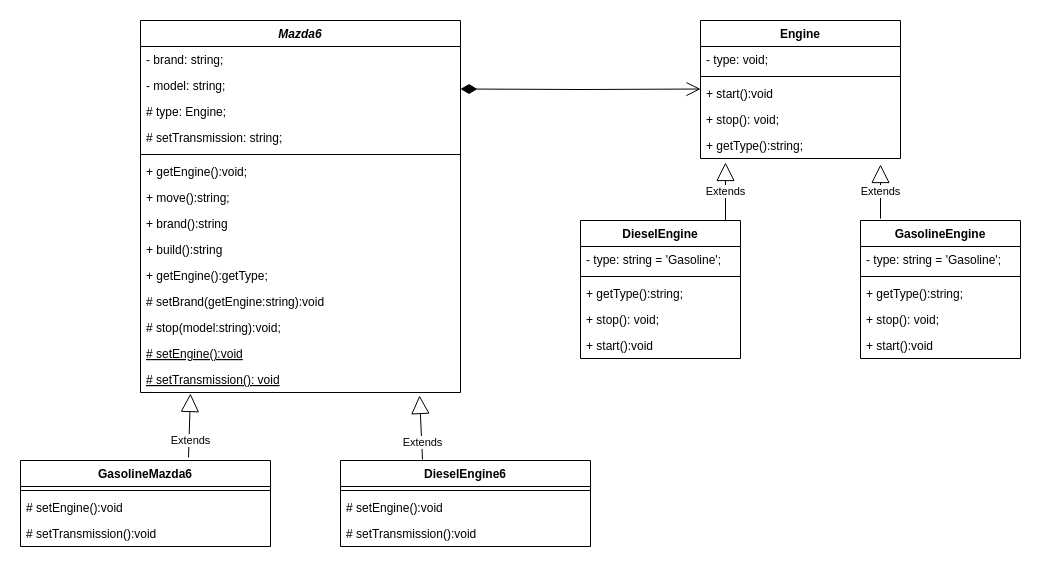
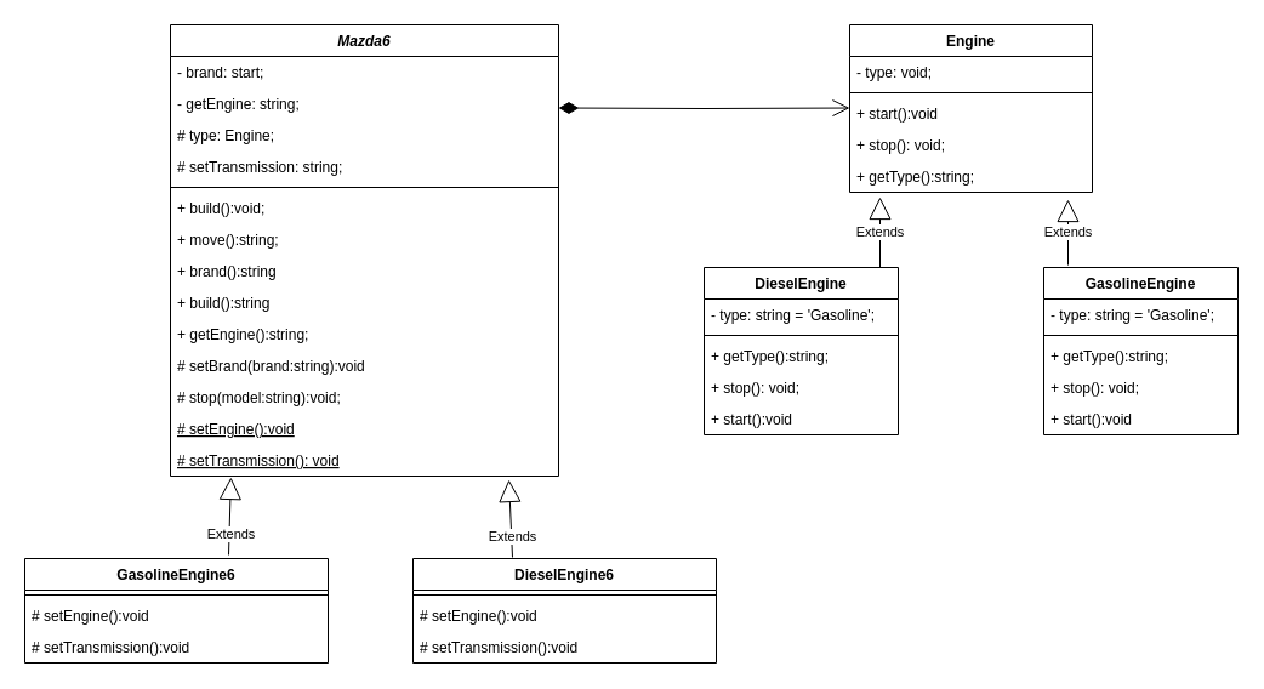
  <mxCell id="0" />
  <mxCell id="1" parent="0" />
  <mxCell id="2" value="Mazda6" style="swimlane;fontStyle=3;align=center;verticalAlign=top;childLayout=stackLayout;horizontal=1;startSize=26;horizontalStack=0;resizeParent=1;resizeParentMax=0;resizeLast=0;collapsible=1;marginBottom=0;" vertex="1" parent="1"><mxGeometry x="140" y="20" width="320" height="372" as="geometry" /></mxCell>
- <mxCell id="3" value="- brand: string;" style="text;strokeColor=none;fillColor=none;align=left;verticalAlign=top;spacingLeft=4;spacingRight=4;overflow=hidden;rotatable=0;points=[[0,0.5],[1,0.5]];portConstraint=eastwest;" vertex="1" parent="2"><mxGeometry y="26" width="320" height="26" as="geometry" /></mxCell>
- <mxCell id="4" value="- model: string;" style="text;strokeColor=none;fillColor=none;align=left;verticalAlign=top;spacingLeft=4;spacingRight=4;overflow=hidden;rotatable=0;points=[[0,0.5],[1,0.5]];portConstraint=eastwest;" vertex="1" parent="2"><mxGeometry y="52" width="320" height="26" as="geometry" /></mxCell>
+ <mxCell id="3" value="- brand: start;" style="text;strokeColor=none;fillColor=none;align=left;verticalAlign=top;spacingLeft=4;spacingRight=4;overflow=hidden;rotatable=0;points=[[0,0.5],[1,0.5]];portConstraint=eastwest;" vertex="1" parent="2"><mxGeometry y="26" width="320" height="26" as="geometry" /></mxCell>
+ <mxCell id="4" value="- getEngine: string;" style="text;strokeColor=none;fillColor=none;align=left;verticalAlign=top;spacingLeft=4;spacingRight=4;overflow=hidden;rotatable=0;points=[[0,0.5],[1,0.5]];portConstraint=eastwest;" vertex="1" parent="2"><mxGeometry y="52" width="320" height="26" as="geometry" /></mxCell>
  <mxCell id="5" value="# type: Engine;" style="text;strokeColor=none;fillColor=none;align=left;verticalAlign=top;spacingLeft=4;spacingRight=4;overflow=hidden;rotatable=0;points=[[0,0.5],[1,0.5]];portConstraint=eastwest;" vertex="1" parent="2"><mxGeometry y="78" width="320" height="26" as="geometry" /></mxCell>
  <mxCell id="6" value="# setTransmission: string;" style="text;strokeColor=none;fillColor=none;align=left;verticalAlign=top;spacingLeft=4;spacingRight=4;overflow=hidden;rotatable=0;points=[[0,0.5],[1,0.5]];portConstraint=eastwest;" vertex="1" parent="2"><mxGeometry y="104" width="320" height="26" as="geometry" /></mxCell>
  <mxCell id="7" value="" style="line;strokeWidth=1;fillColor=none;align=left;verticalAlign=middle;spacingTop=-1;spacingLeft=3;spacingRight=3;rotatable=0;labelPosition=right;points=[];portConstraint=eastwest;strokeColor=inherit;" vertex="1" parent="2"><mxGeometry y="130" width="320" height="8" as="geometry" /></mxCell>
- <mxCell id="8" value="+ getEngine():void;" style="text;strokeColor=none;fillColor=none;align=left;verticalAlign=top;spacingLeft=4;spacingRight=4;overflow=hidden;rotatable=0;points=[[0,0.5],[1,0.5]];portConstraint=eastwest;" vertex="1" parent="2"><mxGeometry y="138" width="320" height="26" as="geometry" /></mxCell>
+ <mxCell id="8" value="+ build():void;" style="text;strokeColor=none;fillColor=none;align=left;verticalAlign=top;spacingLeft=4;spacingRight=4;overflow=hidden;rotatable=0;points=[[0,0.5],[1,0.5]];portConstraint=eastwest;" vertex="1" parent="2"><mxGeometry y="138" width="320" height="26" as="geometry" /></mxCell>
  <mxCell id="9" value="+ move():string;" style="text;strokeColor=none;fillColor=none;align=left;verticalAlign=top;spacingLeft=4;spacingRight=4;overflow=hidden;rotatable=0;points=[[0,0.5],[1,0.5]];portConstraint=eastwest;" vertex="1" parent="2"><mxGeometry y="164" width="320" height="26" as="geometry" /></mxCell>
  <mxCell id="10" value="+ brand():string" style="text;strokeColor=none;fillColor=none;align=left;verticalAlign=top;spacingLeft=4;spacingRight=4;overflow=hidden;rotatable=0;points=[[0,0.5],[1,0.5]];portConstraint=eastwest;" vertex="1" parent="2"><mxGeometry y="190" width="320" height="26" as="geometry" /></mxCell>
  <mxCell id="11" value="+ build():string" style="text;strokeColor=none;fillColor=none;align=left;verticalAlign=top;spacingLeft=4;spacingRight=4;overflow=hidden;rotatable=0;points=[[0,0.5],[1,0.5]];portConstraint=eastwest;" vertex="1" parent="2"><mxGeometry y="216" width="320" height="26" as="geometry" /></mxCell>
- <mxCell id="12" value="+ getEngine():getType;" style="text;strokeColor=none;fillColor=none;align=left;verticalAlign=top;spacingLeft=4;spacingRight=4;overflow=hidden;rotatable=0;points=[[0,0.5],[1,0.5]];portConstraint=eastwest;" vertex="1" parent="2"><mxGeometry y="242" width="320" height="26" as="geometry" /></mxCell>
- <mxCell id="13" value="# setBrand(getEngine:string):void" style="text;strokeColor=none;fillColor=none;align=left;verticalAlign=top;spacingLeft=4;spacingRight=4;overflow=hidden;rotatable=0;points=[[0,0.5],[1,0.5]];portConstraint=eastwest;" vertex="1" parent="2"><mxGeometry y="268" width="320" height="26" as="geometry" /></mxCell>
+ <mxCell id="12" value="+ getEngine():string;" style="text;strokeColor=none;fillColor=none;align=left;verticalAlign=top;spacingLeft=4;spacingRight=4;overflow=hidden;rotatable=0;points=[[0,0.5],[1,0.5]];portConstraint=eastwest;" vertex="1" parent="2"><mxGeometry y="242" width="320" height="26" as="geometry" /></mxCell>
+ <mxCell id="13" value="# setBrand(brand:string):void" style="text;strokeColor=none;fillColor=none;align=left;verticalAlign=top;spacingLeft=4;spacingRight=4;overflow=hidden;rotatable=0;points=[[0,0.5],[1,0.5]];portConstraint=eastwest;" vertex="1" parent="2"><mxGeometry y="268" width="320" height="26" as="geometry" /></mxCell>
  <mxCell id="14" value="# stop(model:string):void;" style="text;strokeColor=none;fillColor=none;align=left;verticalAlign=top;spacingLeft=4;spacingRight=4;overflow=hidden;rotatable=0;points=[[0,0.5],[1,0.5]];portConstraint=eastwest;" vertex="1" parent="2"><mxGeometry y="294" width="320" height="26" as="geometry" /></mxCell>
  <mxCell id="15" value="# setEngine():void" style="text;strokeColor=none;fillColor=none;align=left;verticalAlign=top;spacingLeft=4;spacingRight=4;overflow=hidden;rotatable=0;points=[[0,0.5],[1,0.5]];portConstraint=eastwest;fontStyle=4" vertex="1" parent="2"><mxGeometry y="320" width="320" height="26" as="geometry" /></mxCell>
  <mxCell id="16" value="# setTransmission(): void" style="text;strokeColor=none;fillColor=none;align=left;verticalAlign=top;spacingLeft=4;spacingRight=4;overflow=hidden;rotatable=0;points=[[0,0.5],[1,0.5]];portConstraint=eastwest;fontStyle=4" vertex="1" parent="2"><mxGeometry y="346" width="320" height="26" as="geometry" /></mxCell>
- <mxCell id="17" value="GasolineMazda6" style="swimlane;fontStyle=1;align=center;verticalAlign=top;childLayout=stackLayout;horizontal=1;startSize=26;horizontalStack=0;resizeParent=1;resizeParentMax=0;resizeLast=0;collapsible=1;marginBottom=0;" vertex="1" parent="1"><mxGeometry x="20" y="460" width="250" height="86" as="geometry" /></mxCell>
+ <mxCell id="17" value="GasolineEngine6" style="swimlane;fontStyle=1;align=center;verticalAlign=top;childLayout=stackLayout;horizontal=1;startSize=26;horizontalStack=0;resizeParent=1;resizeParentMax=0;resizeLast=0;collapsible=1;marginBottom=0;" vertex="1" parent="1"><mxGeometry x="20" y="460" width="250" height="86" as="geometry" /></mxCell>
  <mxCell id="18" value="" style="line;strokeWidth=1;fillColor=none;align=left;verticalAlign=middle;spacingTop=-1;spacingLeft=3;spacingRight=3;rotatable=0;labelPosition=right;points=[];portConstraint=eastwest;strokeColor=inherit;" vertex="1" parent="17"><mxGeometry y="26" width="250" height="8" as="geometry" /></mxCell>
  <mxCell id="19" value="# setEngine():void" style="text;strokeColor=none;fillColor=none;align=left;verticalAlign=top;spacingLeft=4;spacingRight=4;overflow=hidden;rotatable=0;points=[[0,0.5],[1,0.5]];portConstraint=eastwest;" vertex="1" parent="17"><mxGeometry y="34" width="250" height="26" as="geometry" /></mxCell>
  <mxCell id="20" value="# setTransmission():void" style="text;strokeColor=none;fillColor=none;align=left;verticalAlign=top;spacingLeft=4;spacingRight=4;overflow=hidden;rotatable=0;points=[[0,0.5],[1,0.5]];portConstraint=eastwest;" vertex="1" parent="17"><mxGeometry y="60" width="250" height="26" as="geometry" /></mxCell>
  <mxCell id="21" value="DieselEngine6" style="swimlane;fontStyle=1;align=center;verticalAlign=top;childLayout=stackLayout;horizontal=1;startSize=26;horizontalStack=0;resizeParent=1;resizeParentMax=0;resizeLast=0;collapsible=1;marginBottom=0;" vertex="1" parent="1"><mxGeometry x="340" y="460" width="250" height="86" as="geometry" /></mxCell>
  <mxCell id="22" value="" style="line;strokeWidth=1;fillColor=none;align=left;verticalAlign=middle;spacingTop=-1;spacingLeft=3;spacingRight=3;rotatable=0;labelPosition=right;points=[];portConstraint=eastwest;strokeColor=inherit;" vertex="1" parent="21"><mxGeometry y="26" width="250" height="8" as="geometry" /></mxCell>
  <mxCell id="23" value="# setEngine():void" style="text;strokeColor=none;fillColor=none;align=left;verticalAlign=top;spacingLeft=4;spacingRight=4;overflow=hidden;rotatable=0;points=[[0,0.5],[1,0.5]];portConstraint=eastwest;" vertex="1" parent="21"><mxGeometry y="34" width="250" height="26" as="geometry" /></mxCell>
  <mxCell id="24" value="# setTransmission():void" style="text;strokeColor=none;fillColor=none;align=left;verticalAlign=top;spacingLeft=4;spacingRight=4;overflow=hidden;rotatable=0;points=[[0,0.5],[1,0.5]];portConstraint=eastwest;" vertex="1" parent="21"><mxGeometry y="60" width="250" height="26" as="geometry" /></mxCell>
  <mxCell id="25" value="Extends" style="endArrow=block;endSize=16;endFill=0;html=1;rounded=0;entryX=0.156;entryY=1.038;entryDx=0;entryDy=0;entryPerimeter=0;exitX=0.672;exitY=-0.035;exitDx=0;exitDy=0;exitPerimeter=0;" edge="1" parent="1" source="17" target="16"><mxGeometry x="-0.468" y="-1" width="160" relative="1" as="geometry"><mxPoint x="90" y="439" as="sourcePoint" /><mxPoint x="250" y="439" as="targetPoint" /><mxPoint as="offset" /></mxGeometry></mxCell>
  <mxCell id="26" value="Extends" style="endArrow=block;endSize=16;endFill=0;html=1;rounded=0;exitX=0.328;exitY=-0.012;exitDx=0;exitDy=0;exitPerimeter=0;entryX=0.872;entryY=1.115;entryDx=0;entryDy=0;entryPerimeter=0;" edge="1" parent="1" source="21" target="16"><mxGeometry x="-0.468" y="-1" width="160" relative="1" as="geometry"><mxPoint x="420" y="456" as="sourcePoint" /><mxPoint x="422" y="392" as="targetPoint" /><mxPoint as="offset" /></mxGeometry></mxCell>
  <mxCell id="27" value="Engine" style="swimlane;fontStyle=1;align=center;verticalAlign=top;childLayout=stackLayout;horizontal=1;startSize=26;horizontalStack=0;resizeParent=1;resizeParentMax=0;resizeLast=0;collapsible=1;marginBottom=0;" vertex="1" parent="1"><mxGeometry x="700" y="20" width="200" height="138" as="geometry" /></mxCell>
  <mxCell id="28" value="- type: void;" style="text;strokeColor=none;fillColor=none;align=left;verticalAlign=top;spacingLeft=4;spacingRight=4;overflow=hidden;rotatable=0;points=[[0,0.5],[1,0.5]];portConstraint=eastwest;" vertex="1" parent="27"><mxGeometry y="26" width="200" height="26" as="geometry" /></mxCell>
  <mxCell id="29" value="" style="line;strokeWidth=1;fillColor=none;align=left;verticalAlign=middle;spacingTop=-1;spacingLeft=3;spacingRight=3;rotatable=0;labelPosition=right;points=[];portConstraint=eastwest;strokeColor=inherit;" vertex="1" parent="27"><mxGeometry y="52" width="200" height="8" as="geometry" /></mxCell>
  <mxCell id="30" value="+ start():void" style="text;strokeColor=none;fillColor=none;align=left;verticalAlign=top;spacingLeft=4;spacingRight=4;overflow=hidden;rotatable=0;points=[[0,0.5],[1,0.5]];portConstraint=eastwest;" vertex="1" parent="27"><mxGeometry y="60" width="200" height="26" as="geometry" /></mxCell>
  <mxCell id="31" value="+ stop(): void;" style="text;strokeColor=none;fillColor=none;align=left;verticalAlign=top;spacingLeft=4;spacingRight=4;overflow=hidden;rotatable=0;points=[[0,0.5],[1,0.5]];portConstraint=eastwest;" vertex="1" parent="27"><mxGeometry y="86" width="200" height="26" as="geometry" /></mxCell>
  <mxCell id="32" value="+ getType():string;" style="text;strokeColor=none;fillColor=none;align=left;verticalAlign=top;spacingLeft=4;spacingRight=4;overflow=hidden;rotatable=0;points=[[0,0.5],[1,0.5]];portConstraint=eastwest;" vertex="1" parent="27"><mxGeometry y="112" width="200" height="26" as="geometry" /></mxCell>
  <mxCell id="33" value="GasolineEngine" style="swimlane;fontStyle=1;align=center;verticalAlign=top;childLayout=stackLayout;horizontal=1;startSize=26;horizontalStack=0;resizeParent=1;resizeParentMax=0;resizeLast=0;collapsible=1;marginBottom=0;" vertex="1" parent="1"><mxGeometry x="860" y="220" width="160" height="138" as="geometry" /></mxCell>
  <mxCell id="34" value="- type: string = 'Gasoline';" style="text;strokeColor=none;fillColor=none;align=left;verticalAlign=top;spacingLeft=4;spacingRight=4;overflow=hidden;rotatable=0;points=[[0,0.5],[1,0.5]];portConstraint=eastwest;" vertex="1" parent="33"><mxGeometry y="26" width="160" height="26" as="geometry" /></mxCell>
  <mxCell id="35" value="" style="line;strokeWidth=1;fillColor=none;align=left;verticalAlign=middle;spacingTop=-1;spacingLeft=3;spacingRight=3;rotatable=0;labelPosition=right;points=[];portConstraint=eastwest;strokeColor=inherit;" vertex="1" parent="33"><mxGeometry y="52" width="160" height="8" as="geometry" /></mxCell>
  <mxCell id="36" value="+ getType():string;" style="text;strokeColor=none;fillColor=none;align=left;verticalAlign=top;spacingLeft=4;spacingRight=4;overflow=hidden;rotatable=0;points=[[0,0.5],[1,0.5]];portConstraint=eastwest;" vertex="1" parent="33"><mxGeometry y="60" width="160" height="26" as="geometry" /></mxCell>
  <mxCell id="37" value="+ stop(): void;" style="text;strokeColor=none;fillColor=none;align=left;verticalAlign=top;spacingLeft=4;spacingRight=4;overflow=hidden;rotatable=0;points=[[0,0.5],[1,0.5]];portConstraint=eastwest;" vertex="1" parent="33"><mxGeometry y="86" width="160" height="26" as="geometry" /></mxCell>
  <mxCell id="38" value="+ start():void" style="text;strokeColor=none;fillColor=none;align=left;verticalAlign=top;spacingLeft=4;spacingRight=4;overflow=hidden;rotatable=0;points=[[0,0.5],[1,0.5]];portConstraint=eastwest;" vertex="1" parent="33"><mxGeometry y="112" width="160" height="26" as="geometry" /></mxCell>
  <mxCell id="39" value="DieselEngine" style="swimlane;fontStyle=1;align=center;verticalAlign=top;childLayout=stackLayout;horizontal=1;startSize=26;horizontalStack=0;resizeParent=1;resizeParentMax=0;resizeLast=0;collapsible=1;marginBottom=0;" vertex="1" parent="1"><mxGeometry x="580" y="220" width="160" height="138" as="geometry" /></mxCell>
  <mxCell id="40" value="- type: string = 'Gasoline';" style="text;strokeColor=none;fillColor=none;align=left;verticalAlign=top;spacingLeft=4;spacingRight=4;overflow=hidden;rotatable=0;points=[[0,0.5],[1,0.5]];portConstraint=eastwest;" vertex="1" parent="39"><mxGeometry y="26" width="160" height="26" as="geometry" /></mxCell>
  <mxCell id="41" value="" style="line;strokeWidth=1;fillColor=none;align=left;verticalAlign=middle;spacingTop=-1;spacingLeft=3;spacingRight=3;rotatable=0;labelPosition=right;points=[];portConstraint=eastwest;strokeColor=inherit;" vertex="1" parent="39"><mxGeometry y="52" width="160" height="8" as="geometry" /></mxCell>
  <mxCell id="42" value="+ getType():string;" style="text;strokeColor=none;fillColor=none;align=left;verticalAlign=top;spacingLeft=4;spacingRight=4;overflow=hidden;rotatable=0;points=[[0,0.5],[1,0.5]];portConstraint=eastwest;" vertex="1" parent="39"><mxGeometry y="60" width="160" height="26" as="geometry" /></mxCell>
  <mxCell id="43" value="+ stop(): void;" style="text;strokeColor=none;fillColor=none;align=left;verticalAlign=top;spacingLeft=4;spacingRight=4;overflow=hidden;rotatable=0;points=[[0,0.5],[1,0.5]];portConstraint=eastwest;" vertex="1" parent="39"><mxGeometry y="86" width="160" height="26" as="geometry" /></mxCell>
  <mxCell id="44" value="+ start():void" style="text;strokeColor=none;fillColor=none;align=left;verticalAlign=top;spacingLeft=4;spacingRight=4;overflow=hidden;rotatable=0;points=[[0,0.5],[1,0.5]];portConstraint=eastwest;" vertex="1" parent="39"><mxGeometry y="112" width="160" height="26" as="geometry" /></mxCell>
  <mxCell id="45" value="Extends" style="endArrow=block;endSize=16;endFill=0;html=1;rounded=0;entryX=0.125;entryY=1.154;entryDx=0;entryDy=0;entryPerimeter=0;" edge="1" parent="1" target="32"><mxGeometry width="160" relative="1" as="geometry"><mxPoint x="725" y="220" as="sourcePoint" /><mxPoint x="640" y="300" as="targetPoint" /></mxGeometry></mxCell>
  <mxCell id="46" value="Extends" style="endArrow=block;endSize=16;endFill=0;html=1;rounded=0;entryX=0.9;entryY=1.231;entryDx=0;entryDy=0;entryPerimeter=0;exitX=0.125;exitY=-0.014;exitDx=0;exitDy=0;exitPerimeter=0;" edge="1" parent="1" source="33" target="32"><mxGeometry x="0.0" width="160" relative="1" as="geometry"><mxPoint x="830" y="220" as="sourcePoint" /><mxPoint x="880" y="170" as="targetPoint" /><mxPoint as="offset" /></mxGeometry></mxCell>
  <mxCell id="47" value="" style="endArrow=open;html=1;endSize=12;startArrow=diamondThin;startSize=14;startFill=1;edgeStyle=orthogonalEdgeStyle;align=left;verticalAlign=bottom;rounded=0;entryX=0;entryY=0.328;entryDx=0;entryDy=0;entryPerimeter=0;" edge="1" parent="1" target="30"><mxGeometry x="-1" y="3" relative="1" as="geometry"><mxPoint x="460" y="88.5" as="sourcePoint" /><mxPoint x="670" y="100" as="targetPoint" /></mxGeometry></mxCell>
